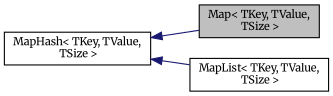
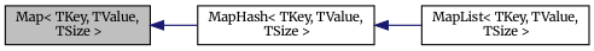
  digraph {
    fontname=Merriweather
    rankdir=LR
    node [color=black fillcolor=white fontname=Merriweather fontsize=10 shape=record style=filled]
    edge [color=midnightblue dir=back fontname=Merriweather fontsize=10 labelfontname=Helvetica labelfontsize=10 style=solid]
    n1 [fillcolor=grey75 fontcolor=black height=0.2 label="Map\< TKey, TValue,\l TSize \>" width=0.4]
    n2 [height=0.2 label="MapHash\< TKey, TValue,\l TSize \>" width=0.4]
    n3 [height=0.2 label="MapList\< TKey, TValue,\l TSize \>" width=0.4]
-   n2 -> n1
+   n1 -> n2
    n2 -> n3
  }
